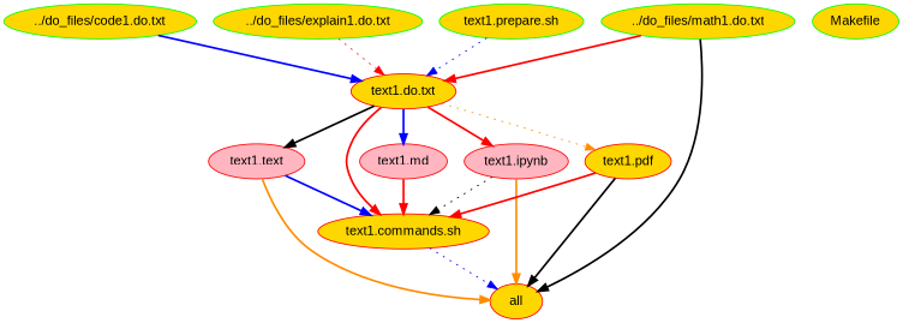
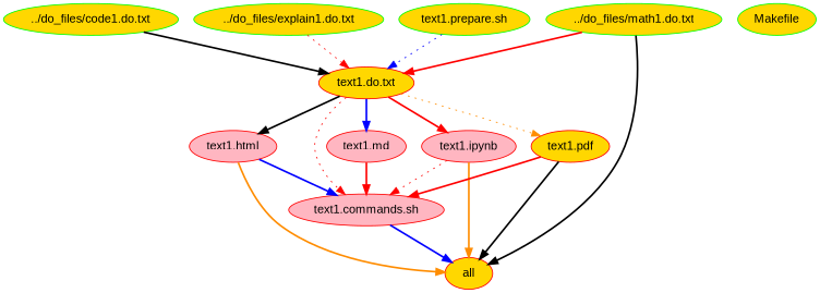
  digraph {
    fontname="Liberation Sans"
    node [color=red fillcolor=gold fontname="Liberation Sans" style=filled]
    edge [color=red fontname="Liberation Sans" style=bold]
    n1 [color=green label="../do_files/code1.do.txt"]
    n2 [label="text1.do.txt"]
-   n3 [label="text1.commands.sh"]
-   n4 [fillcolor=lightpink label="text1.text"]
+   n3 [fillcolor=lightpink label="text1.commands.sh"]
+   n4 [fillcolor=lightpink label="text1.html"]
    n5 [fillcolor=lightpink label="text1.ipynb"]
    n6 [fillcolor=lightpink label="text1.md"]
    n7 [label="text1.pdf"]
    n8 [color=green label="../do_files/explain1.do.txt"]
    n9 [color=green label="../do_files/math1.do.txt"]
    n10 [label=all]
    n11 [color=green label=Makefile]
    n12 [color=green label="text1.prepare.sh"]
-   n1 -> n2 [color=blue]
-   n2 -> n3
+   n1 -> n2 [color=black]
+   n2 -> n3 [style=dotted]
    n2 -> n4 [color=black]
    n2 -> n5
    n2 -> n6 [color=blue]
    n2 -> n7 [color=darkorange style=dotted]
-   n3 -> n10 [color=blue style=dotted]
+   n3 -> n10 [color=blue]
    n4 -> n3 [color=blue]
    n4 -> n10 [color=darkorange]
-   n5 -> n3 [color=black style=dotted]
+   n5 -> n3 [style=dotted]
    n5 -> n10 [color=darkorange]
    n6 -> n3
    n7 -> n3
    n7 -> n10 [color=black]
    n8 -> n2 [style=dotted]
    n9 -> n2
    n9 -> n10 [color=black]
    n12 -> n2 [color=blue style=dotted]
  }
